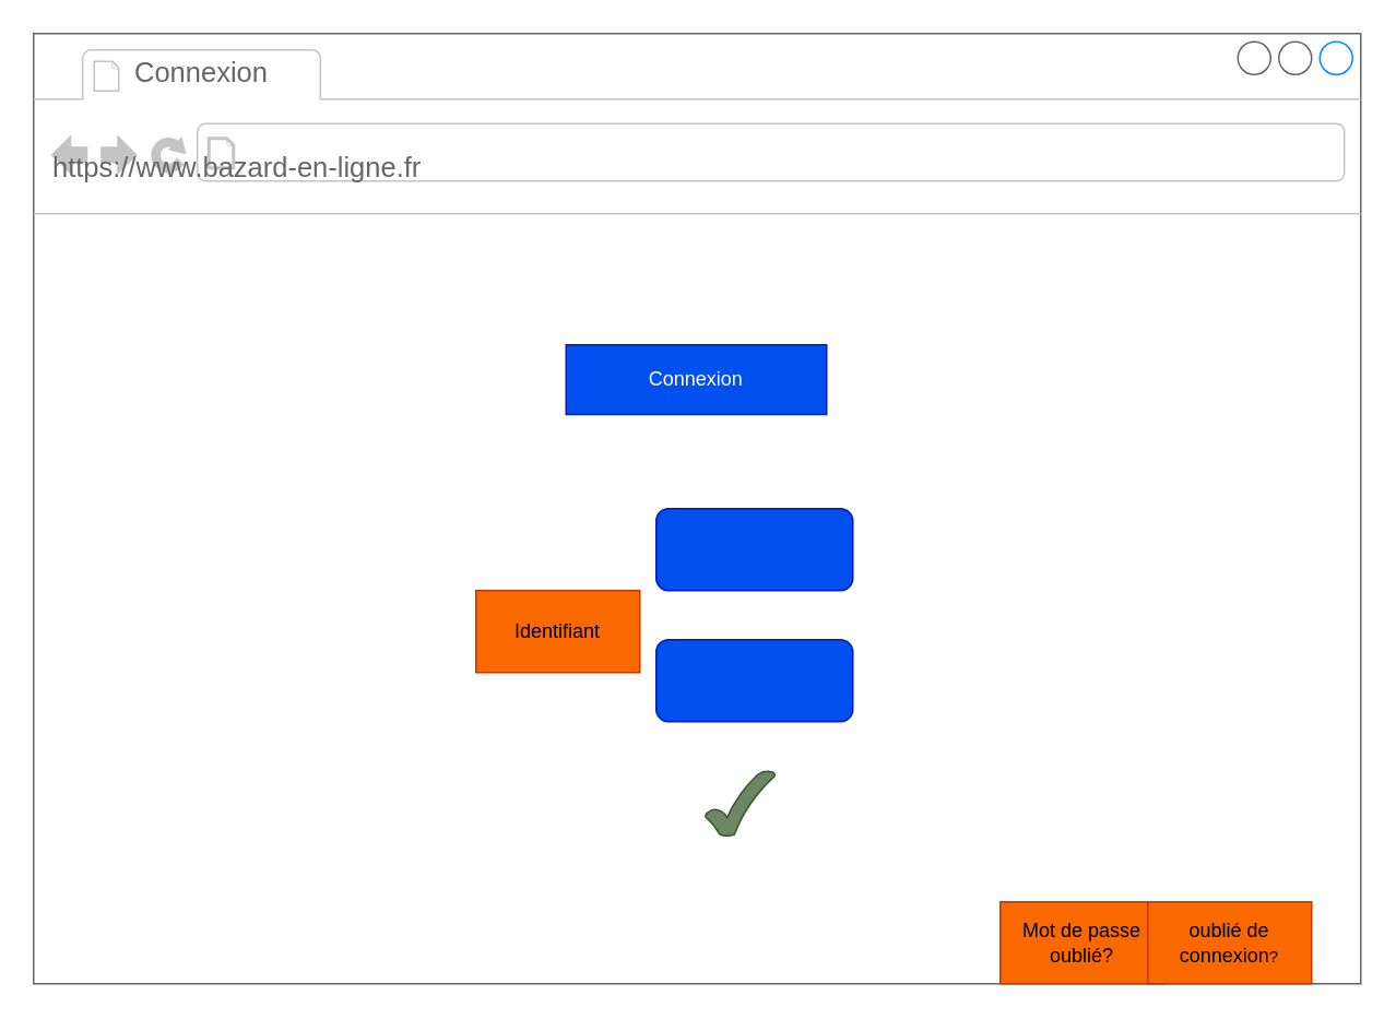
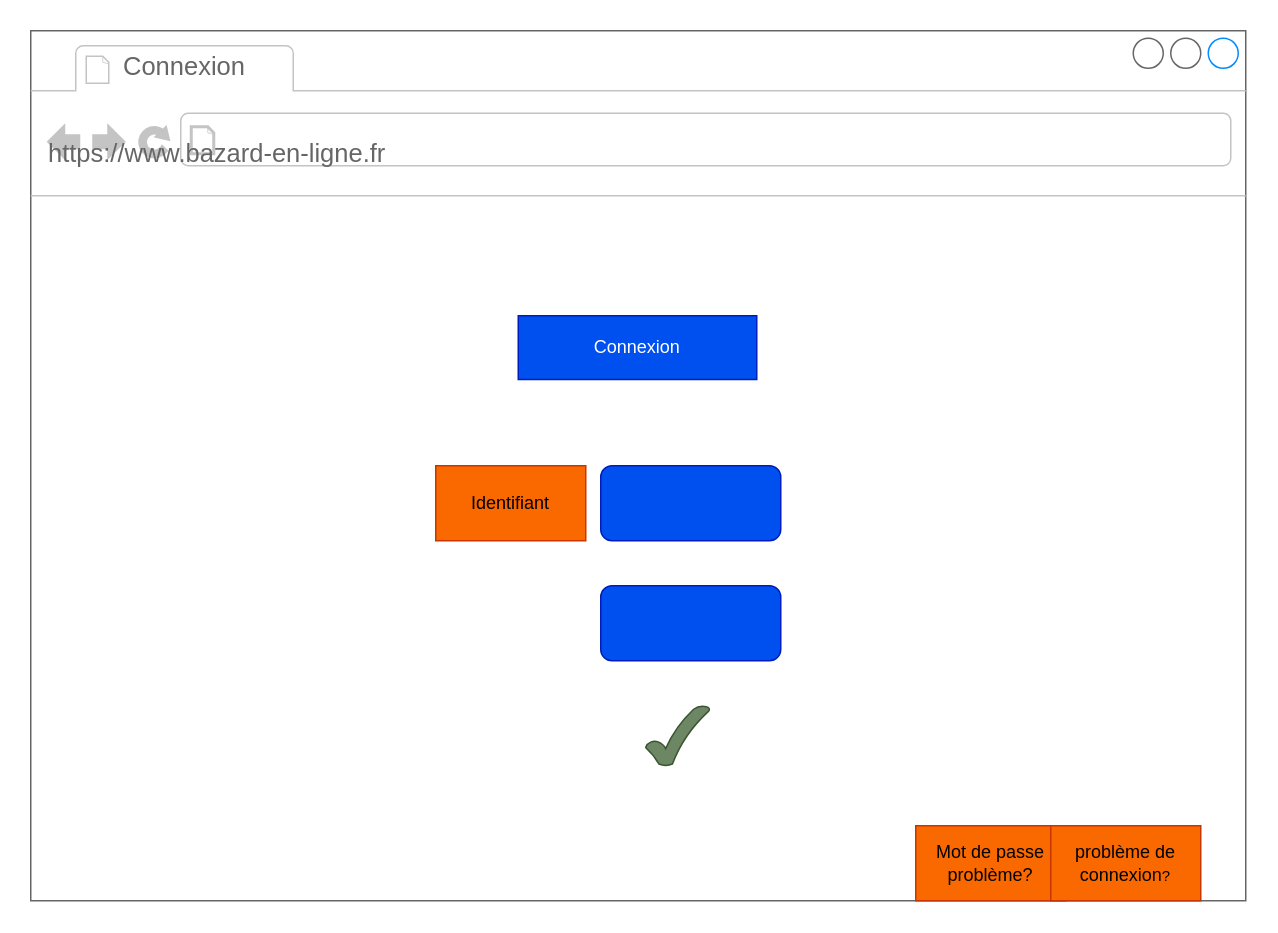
  <mxCell id="0" />
  <mxCell id="1" parent="0" />
  <mxCell id="2" value="" style="strokeWidth=1;shadow=0;dashed=0;align=center;html=1;shape=mxgraph.mockup.containers.browserWindow;rSize=0;strokeColor=#666666;strokeColor2=#008cff;strokeColor3=#c4c4c4;mainText=,;recursiveResize=0;" vertex="1" parent="1"><mxGeometry x="20" y="20" width="810" height="580" as="geometry" /></mxCell>
  <mxCell id="3" value="Connexion" style="strokeWidth=1;shadow=0;dashed=0;align=center;html=1;shape=mxgraph.mockup.containers.anchor;fontSize=17;fontColor=#666666;align=left;" vertex="1" parent="2"><mxGeometry x="60" y="12" width="110" height="26" as="geometry" /></mxCell>
  <mxCell id="4" value="https://www.bazard-en-ligne.fr" style="strokeWidth=1;shadow=0;dashed=0;align=center;html=1;shape=mxgraph.mockup.containers.anchor;rSize=0;fontSize=17;fontColor=#666666;align=left;" vertex="1" parent="2"><mxGeometry x="10" y="70" width="250" height="26" as="geometry" /></mxCell>
  <mxCell id="5" value="Connexion" style="rounded=0;whiteSpace=wrap;html=1;fillColor=#0050ef;fontColor=#ffffff;strokeColor=#001DBC;" vertex="1" parent="2"><mxGeometry x="325" y="190" width="159" height="42.5" as="geometry" /></mxCell>
  <mxCell id="6" value="" style="rounded=1;whiteSpace=wrap;html=1;fillColor=#0050ef;fontColor=#ffffff;strokeColor=#001DBC;" vertex="1" parent="2"><mxGeometry x="380" y="290" width="120" height="50" as="geometry" /></mxCell>
- <mxCell id="7" value="Identifiant" style="text;html=1;strokeColor=#C73500;fillColor=#fa6800;align=center;verticalAlign=middle;whiteSpace=wrap;rounded=0;fontColor=#000000;" vertex="1" parent="2"><mxGeometry x="270" y="340" width="100" height="50" as="geometry" /></mxCell>
+ <mxCell id="7" value="Identifiant" style="text;html=1;strokeColor=#C73500;fillColor=#fa6800;align=center;verticalAlign=middle;whiteSpace=wrap;rounded=0;fontColor=#000000;" vertex="1" parent="2"><mxGeometry x="270" y="290" width="100" height="50" as="geometry" /></mxCell>
  <mxCell id="8" value="" style="rounded=1;whiteSpace=wrap;html=1;fillColor=#0050ef;fontColor=#ffffff;strokeColor=#001DBC;" vertex="1" parent="2"><mxGeometry x="380" y="370" width="120" height="50" as="geometry" /></mxCell>
- <mxCell id="9" value="Mot de passe oublié?" style="text;html=1;strokeColor=#C73500;fillColor=#fa6800;align=center;verticalAlign=middle;whiteSpace=wrap;rounded=0;fontColor=#000000;" vertex="1" parent="2"><mxGeometry x="590" y="530" width="100" height="50" as="geometry" /></mxCell>
- <mxCell id="10" value="oublié de connexion&lt;span style=&quot;font-size: 10px;&quot;&gt;?&lt;br&gt;&lt;/span&gt;" style="text;html=1;strokeColor=#C73500;fillColor=#fa6800;align=center;verticalAlign=middle;whiteSpace=wrap;rounded=0;fontColor=#000000;" vertex="1" parent="2"><mxGeometry x="680" y="530" width="100" height="50" as="geometry" /></mxCell>
+ <mxCell id="9" value="Mot de passe problème?" style="text;html=1;strokeColor=#C73500;fillColor=#fa6800;align=center;verticalAlign=middle;whiteSpace=wrap;rounded=0;fontColor=#000000;" vertex="1" parent="2"><mxGeometry x="590" y="530" width="100" height="50" as="geometry" /></mxCell>
+ <mxCell id="10" value="problème de connexion&lt;span style=&quot;font-size: 10px;&quot;&gt;?&lt;br&gt;&lt;/span&gt;" style="text;html=1;strokeColor=#C73500;fillColor=#fa6800;align=center;verticalAlign=middle;whiteSpace=wrap;rounded=0;fontColor=#000000;" vertex="1" parent="2"><mxGeometry x="680" y="530" width="100" height="50" as="geometry" /></mxCell>
  <mxCell id="11" value="" style="verticalLabelPosition=bottom;verticalAlign=top;html=1;shape=mxgraph.basic.tick;fillColor=#6d8764;fontColor=#ffffff;strokeColor=#3A5431;" vertex="1" parent="2"><mxGeometry x="410" y="450" width="42.5" height="40" as="geometry" /></mxCell>
